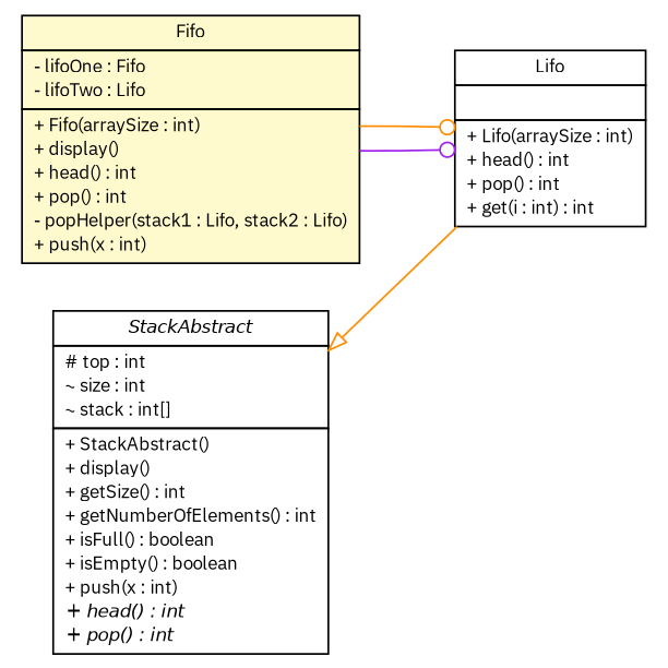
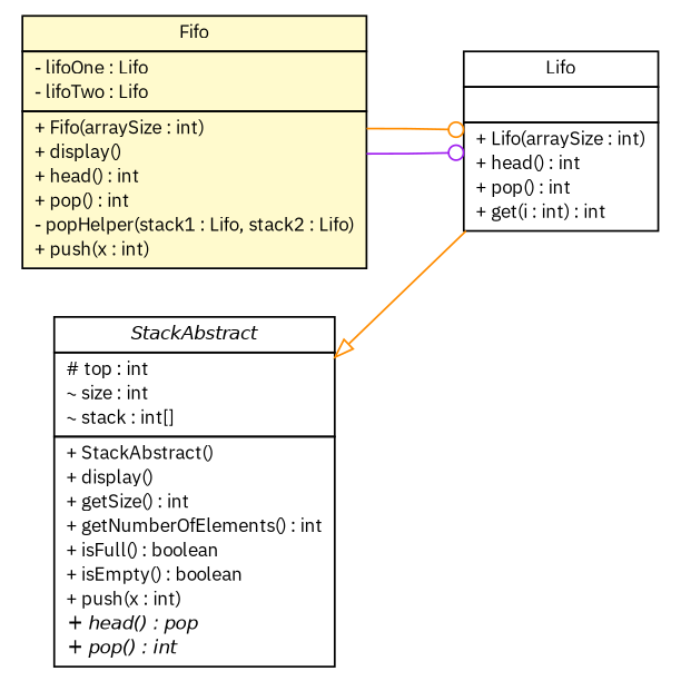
  digraph {
    fontname="IBM Plex Sans"
    nodesep=0.25
    rankdir=LR
    ranksep=0.5
    node [fontcolor=black fontname="IBM Plex Sans" fontsize=10.0 shape=plaintext]
    edge [arrowhead=odot color=darkorange fontcolor=black fontname="IBM Plex Sans" fontsize=10.0 headport=p labelfontname=Helvetica labelfontsize=10 tailport=p]
-   n1 [label=<<table title="Fifo" border="0" cellborder="1" cellspacing="0" cellpadding="2" port="p" bgcolor="lemonChiffon" href="./Fifo.html"> 		<tr><td><table border="0" cellspacing="0" cellpadding="1"> <tr><td align="center" balign="center"> Fifo </td></tr> 		</table></td></tr> 		<tr><td><table border="0" cellspacing="0" cellpadding="1"> <tr><td align="left" balign="left"> - lifoOne : Fifo </td></tr> <tr><td align="left" balign="left"> - lifoTwo : Lifo </td></tr> 		</table></td></tr> 		<tr><td><table border="0" cellspacing="0" cellpadding="1"> <tr><td align="left" balign="left"> + Fifo(arraySize : int) </td></tr> <tr><td align="left" balign="left"> + display() </td></tr> <tr><td align="left" balign="left"> + head() : int </td></tr> <tr><td align="left" balign="left"> + pop() : int </td></tr> <tr><td align="left" balign="left"> - popHelper(stack1 : Lifo, stack2 : Lifo) </td></tr> <tr><td align="left" balign="left"> + push(x : int) </td></tr> 		</table></td></tr> 		</table>>]
+   n1 [label=<<table title="Fifo" border="0" cellborder="1" cellspacing="0" cellpadding="2" port="p" bgcolor="lemonChiffon" href="./Fifo.html"> 		<tr><td><table border="0" cellspacing="0" cellpadding="1"> <tr><td align="center" balign="center"> Fifo </td></tr> 		</table></td></tr> 		<tr><td><table border="0" cellspacing="0" cellpadding="1"> <tr><td align="left" balign="left"> - lifoOne : Lifo </td></tr> <tr><td align="left" balign="left"> - lifoTwo : Lifo </td></tr> 		</table></td></tr> 		<tr><td><table border="0" cellspacing="0" cellpadding="1"> <tr><td align="left" balign="left"> + Fifo(arraySize : int) </td></tr> <tr><td align="left" balign="left"> + display() </td></tr> <tr><td align="left" balign="left"> + head() : int </td></tr> <tr><td align="left" balign="left"> + pop() : int </td></tr> <tr><td align="left" balign="left"> - popHelper(stack1 : Lifo, stack2 : Lifo) </td></tr> <tr><td align="left" balign="left"> + push(x : int) </td></tr> 		</table></td></tr> 		</table>>]
    n2 [label=<<table title="Lifo" border="0" cellborder="1" cellspacing="0" cellpadding="2" port="p" href="./Lifo.html"> 		<tr><td><table border="0" cellspacing="0" cellpadding="1"> <tr><td align="center" balign="center"> Lifo </td></tr> 		</table></td></tr> 		<tr><td><table border="0" cellspacing="0" cellpadding="1"> <tr><td align="left" balign="left">  </td></tr> 		</table></td></tr> 		<tr><td><table border="0" cellspacing="0" cellpadding="1"> <tr><td align="left" balign="left"> + Lifo(arraySize : int) </td></tr> <tr><td align="left" balign="left"> + head() : int </td></tr> <tr><td align="left" balign="left"> + pop() : int </td></tr> <tr><td align="left" balign="left"> + get(i : int) : int </td></tr> 		</table></td></tr> 		</table>>]
-   n3 [label=<<table title="StackAbstract" border="0" cellborder="1" cellspacing="0" cellpadding="2" port="p" href="./StackAbstract.html"> 		<tr><td><table border="0" cellspacing="0" cellpadding="1"> <tr><td align="center" balign="center"><font face="Helvetica-Oblique"> StackAbstract </font></td></tr> 		</table></td></tr> 		<tr><td><table border="0" cellspacing="0" cellpadding="1"> <tr><td align="left" balign="left"> # top : int </td></tr> <tr><td align="left" balign="left"> ~ size : int </td></tr> <tr><td align="left" balign="left"> ~ stack : int[] </td></tr> 		</table></td></tr> 		<tr><td><table border="0" cellspacing="0" cellpadding="1"> <tr><td align="left" balign="left"> + StackAbstract() </td></tr> <tr><td align="left" balign="left"> + display() </td></tr> <tr><td align="left" balign="left"> + getSize() : int </td></tr> <tr><td align="left" balign="left"> + getNumberOfElements() : int </td></tr> <tr><td align="left" balign="left"> + isFull() : boolean </td></tr> <tr><td align="left" balign="left"> + isEmpty() : boolean </td></tr> <tr><td align="left" balign="left"> + push(x : int) </td></tr> <tr><td align="left" balign="left"><font face="Helvetica-Oblique" point-size="10.0"> + head() : int </font></td></tr> <tr><td align="left" balign="left"><font face="Helvetica-Oblique" point-size="10.0"> + pop() : int </font></td></tr> 		</table></td></tr> 		</table>>]
+   n3 [label=<<table title="StackAbstract" border="0" cellborder="1" cellspacing="0" cellpadding="2" port="p" href="./StackAbstract.html"> 		<tr><td><table border="0" cellspacing="0" cellpadding="1"> <tr><td align="center" balign="center"><font face="Helvetica-Oblique"> StackAbstract </font></td></tr> 		</table></td></tr> 		<tr><td><table border="0" cellspacing="0" cellpadding="1"> <tr><td align="left" balign="left"> # top : int </td></tr> <tr><td align="left" balign="left"> ~ size : int </td></tr> <tr><td align="left" balign="left"> ~ stack : int[] </td></tr> 		</table></td></tr> 		<tr><td><table border="0" cellspacing="0" cellpadding="1"> <tr><td align="left" balign="left"> + StackAbstract() </td></tr> <tr><td align="left" balign="left"> + display() </td></tr> <tr><td align="left" balign="left"> + getSize() : int </td></tr> <tr><td align="left" balign="left"> + getNumberOfElements() : int </td></tr> <tr><td align="left" balign="left"> + isFull() : boolean </td></tr> <tr><td align="left" balign="left"> + isEmpty() : boolean </td></tr> <tr><td align="left" balign="left"> + push(x : int) </td></tr> <tr><td align="left" balign="left"><font face="Helvetica-Oblique" point-size="10.0"> + head() : pop </font></td></tr> <tr><td align="left" balign="left"><font face="Helvetica-Oblique" point-size="10.0"> + pop() : int </font></td></tr> 		</table></td></tr> 		</table>>]
    n1 -> n2 [color=purple]
    n1 -> n2
    n3 -> n2 [arrowtail=empty dir=back fontsize=10 arrowhead="" fontcolor=""]
  }
